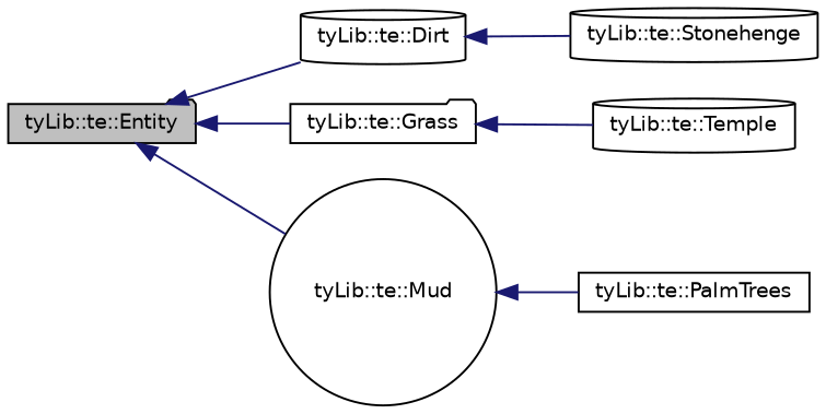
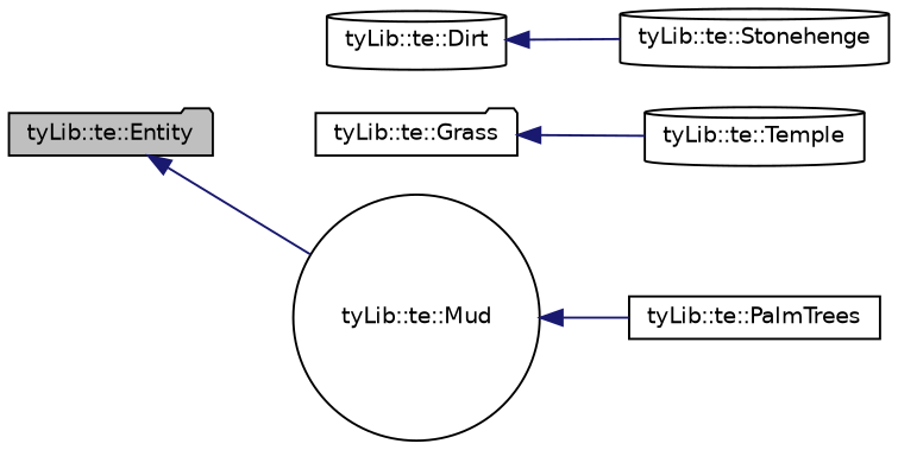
  digraph {
    rankdir=LR
    node [color=black fillcolor=white fontname=Helvetica fontsize=10 shape=cylinder style=filled]
    edge [color=midnightblue dir=back fontname=Helvetica fontsize=10 labelfontname=Helvetica labelfontsize=10 style=solid]
    n1 [fillcolor=grey75 fontcolor=black height=0.2 label="tyLib::te::Entity" shape=folder width=0.4]
    n2 [height=0.2 label="tyLib::te::Dirt" width=0.4]
    n3 [height=0.2 label="tyLib::te::Grass" shape=folder width=0.4]
    n4 [height=0.2 label="tyLib::te::Mud" shape=circle width=0.4]
    n5 [height=0.2 label="tyLib::te::Stonehenge" width=0.4]
    n6 [height=0.2 label="tyLib::te::Temple" width=0.4]
    n7 [height=0.2 label="tyLib::te::PalmTrees" shape=box width=0.4]
-   n1 -> n2
-   n1 -> n3
    n1 -> n4
    n2 -> n5
    n3 -> n6
    n4 -> n7
  }
